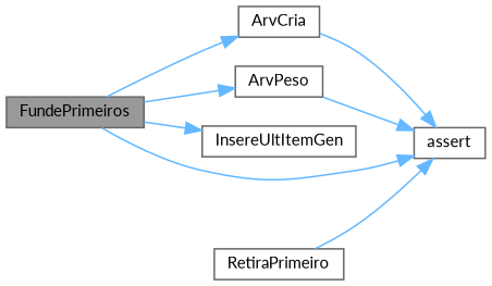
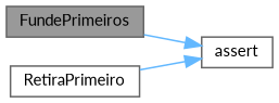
  digraph {
    fontname=Lato
    rankdir=LR
    node [color=grey40 fillcolor=white fontname=Lato fontsize=10 shape=box style=filled]
    edge [color=steelblue1 fontname=Lato fontsize=10 labelfontname=Helvetica labelfontsize=10 style=solid]
    n1 [color=gray40 fillcolor=grey60 fontcolor=black height=0.2 label=FundePrimeiros width=0.4]
-   n2 [height=0.2 label=ArvCria width=0.4]
-   n3 [height=0.2 label=ArvPeso width=0.4]
-   n4 [height=0.2 label=InsereUltItemGen width=0.4]
    n5 [height=0.2 label=assert width=0.4]
    n6 [height=0.2 label=RetiraPrimeiro width=0.4]
-   n1 -> n2
-   n1 -> n3
-   n1 -> n4
    n1 -> n5
-   n2 -> n5
-   n3 -> n5
    n6 -> n5
  }
